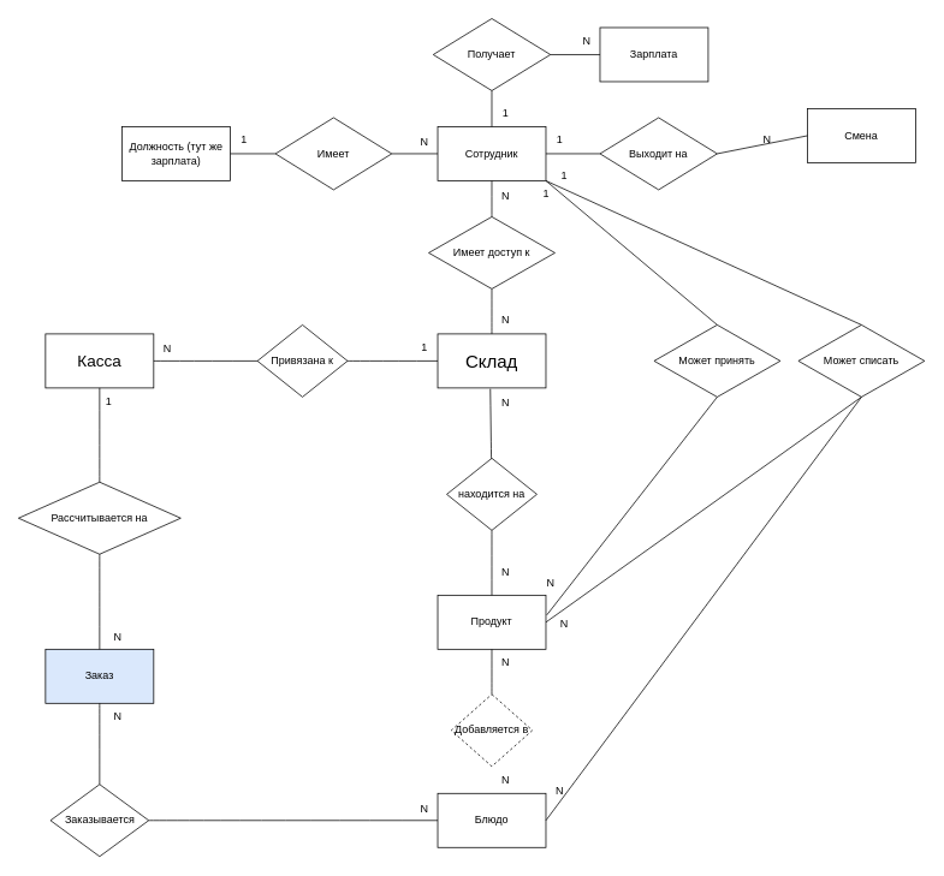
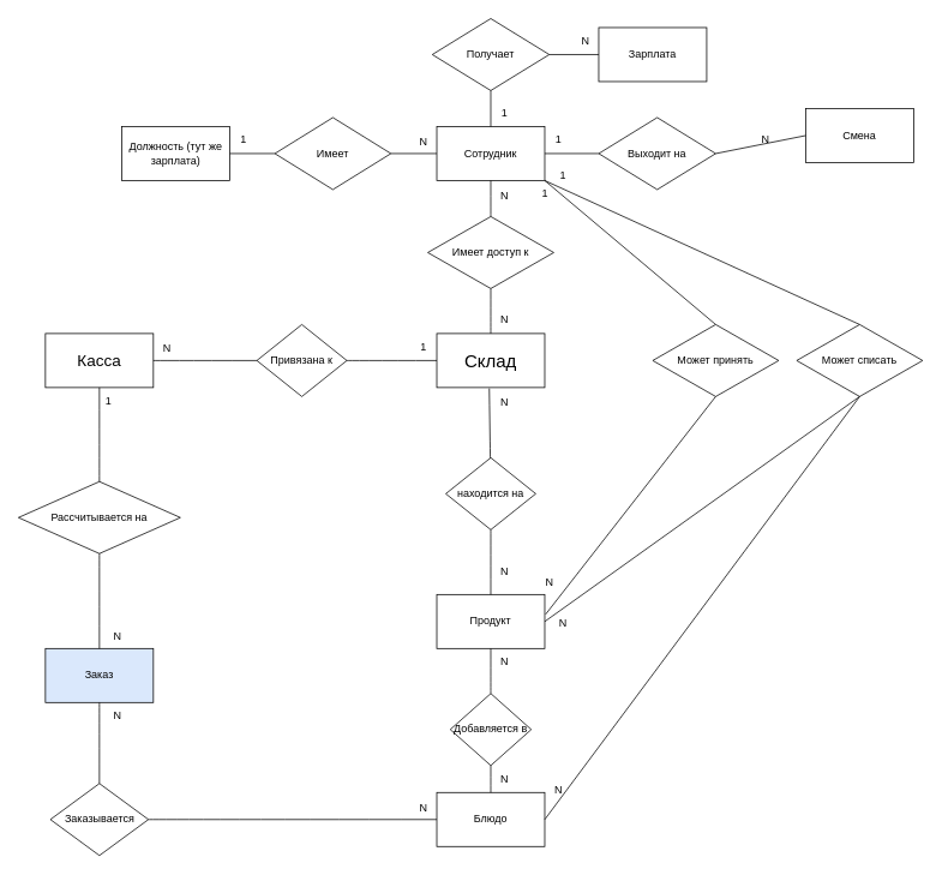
  <mxCell id="0" />
  <mxCell id="1" parent="0" />
  <mxCell id="2" value="&lt;font style=&quot;font-size: 20px;&quot;&gt;Склад&lt;/font&gt;" style="rounded=0;whiteSpace=wrap;html=1;" parent="1" vertex="1"><mxGeometry x="485" y="370" width="120" height="60" as="geometry" /></mxCell>
  <mxCell id="3" value="&lt;font style=&quot;font-size: 18px;&quot;&gt;Касса&lt;/font&gt;" style="rounded=0;whiteSpace=wrap;html=1;" parent="1" vertex="1"><mxGeometry x="50" y="370" width="120" height="60" as="geometry" /></mxCell>
  <mxCell id="4" value="Продукт" style="rounded=0;whiteSpace=wrap;html=1;" parent="1" vertex="1"><mxGeometry x="485" y="660" width="120" height="60" as="geometry" /></mxCell>
  <mxCell id="5" value="Блюдо" style="rounded=0;whiteSpace=wrap;html=1;" parent="1" vertex="1"><mxGeometry x="485" y="880" width="120" height="60" as="geometry" /></mxCell>
  <mxCell id="6" value="Заказ" style="rounded=0;whiteSpace=wrap;html=1;fillColor=#dae8fc;" parent="1" vertex="1"><mxGeometry x="50" y="720" width="120" height="60" as="geometry" /></mxCell>
  <mxCell id="7" value="Сотрудник" style="rounded=0;whiteSpace=wrap;html=1;" parent="1" vertex="1"><mxGeometry x="485" y="140" width="120" height="60" as="geometry" /></mxCell>
  <mxCell id="8" value="находится на" style="rhombus;whiteSpace=wrap;html=1;" parent="1" vertex="1"><mxGeometry x="495" y="508" width="100" height="80" as="geometry" /></mxCell>
- <mxCell id="9" value="Добавляется в" style="rhombus;whiteSpace=wrap;html=1;dashed=1;" parent="1" vertex="1"><mxGeometry x="500" y="770" width="90" height="80" as="geometry" /></mxCell>
+ <mxCell id="9" value="Добавляется в" style="rhombus;whiteSpace=wrap;html=1;" parent="1" vertex="1"><mxGeometry x="500" y="770" width="90" height="80" as="geometry" /></mxCell>
  <mxCell id="10" value="Заказывается" style="rhombus;whiteSpace=wrap;html=1;" parent="1" vertex="1"><mxGeometry x="55.5" y="870" width="109" height="80" as="geometry" /></mxCell>
  <mxCell id="11" value="Рассчитывается на" style="rhombus;whiteSpace=wrap;html=1;" parent="1" vertex="1"><mxGeometry x="20" y="534.5" width="180" height="80" as="geometry" /></mxCell>
  <mxCell id="12" value="Привязана к" style="rhombus;whiteSpace=wrap;html=1;" parent="1" vertex="1"><mxGeometry x="285" y="360" width="100" height="80" as="geometry" /></mxCell>
  <mxCell id="13" value="N" style="text;html=1;align=center;verticalAlign=middle;resizable=0;points=[];autosize=1;strokeColor=none;fillColor=none;" parent="1" vertex="1"><mxGeometry x="545" y="620" width="30" height="30" as="geometry" /></mxCell>
  <mxCell id="14" value="N" style="text;html=1;align=center;verticalAlign=middle;resizable=0;points=[];autosize=1;strokeColor=none;fillColor=none;" parent="1" vertex="1"><mxGeometry x="545" y="720" width="30" height="30" as="geometry" /></mxCell>
  <mxCell id="15" value="N" style="text;html=1;align=center;verticalAlign=middle;resizable=0;points=[];autosize=1;strokeColor=none;fillColor=none;" parent="1" vertex="1"><mxGeometry x="545" y="850" width="30" height="30" as="geometry" /></mxCell>
  <mxCell id="16" value="1" style="text;html=1;align=center;verticalAlign=middle;resizable=0;points=[];autosize=1;strokeColor=none;fillColor=none;" parent="1" vertex="1"><mxGeometry x="105" y="430" width="30" height="30" as="geometry" /></mxCell>
  <mxCell id="17" value="N" style="text;html=1;align=center;verticalAlign=middle;resizable=0;points=[];autosize=1;strokeColor=none;fillColor=none;" parent="1" vertex="1"><mxGeometry x="115" y="780" width="30" height="30" as="geometry" /></mxCell>
  <mxCell id="18" value="N" style="text;html=1;align=center;verticalAlign=middle;resizable=0;points=[];autosize=1;strokeColor=none;fillColor=none;" parent="1" vertex="1"><mxGeometry x="545" y="340" width="30" height="30" as="geometry" /></mxCell>
  <mxCell id="19" value="" style="endArrow=none;html=1;rounded=0;fontSize=12;startSize=8;endSize=8;curved=1;entryX=0.5;entryY=1;entryDx=0;entryDy=0;exitX=0.5;exitY=0;exitDx=0;exitDy=0;" parent="1" source="22" target="7" edge="1"><mxGeometry width="50" height="50" relative="1" as="geometry"><mxPoint x="345" y="40" as="sourcePoint" /><mxPoint x="395" as="targetPoint" y="-10" /></mxGeometry></mxCell>
  <mxCell id="20" value="" style="endArrow=none;html=1;rounded=0;fontSize=12;startSize=8;endSize=8;curved=1;entryX=0.5;entryY=0;entryDx=0;entryDy=0;" parent="1" source="8" target="4" edge="1"><mxGeometry width="50" height="50" relative="1" as="geometry"><mxPoint x="695" y="490" as="sourcePoint" /><mxPoint x="695" y="510.711" as="targetPoint" /></mxGeometry></mxCell>
  <mxCell id="21" value="" style="endArrow=none;html=1;rounded=0;fontSize=12;startSize=8;endSize=8;curved=1;entryX=0.5;entryY=1;entryDx=0;entryDy=0;exitX=0.5;exitY=0;exitDx=0;exitDy=0;" parent="1" source="2" target="22" edge="1"><mxGeometry width="50" height="50" relative="1" as="geometry"><mxPoint x="545" y="370" as="sourcePoint" /><mxPoint x="545" y="200" as="targetPoint" /></mxGeometry></mxCell>
  <mxCell id="22" value="Имеет доступ к" style="rhombus;whiteSpace=wrap;html=1;" parent="1" vertex="1"><mxGeometry x="475" y="240" width="140" height="80" as="geometry" /></mxCell>
  <mxCell id="23" value="&lt;font style=&quot;font-size: 12px;&quot;&gt;N&lt;/font&gt;" style="text;html=1;align=center;verticalAlign=middle;resizable=0;points=[];autosize=1;strokeColor=none;fillColor=none;fontSize=16;" parent="1" vertex="1"><mxGeometry x="545" y="200" width="30" height="30" as="geometry" /></mxCell>
  <mxCell id="24" value="&lt;font style=&quot;font-size: 12px;&quot;&gt;N&lt;/font&gt;" style="text;html=1;align=center;verticalAlign=middle;resizable=0;points=[];autosize=1;strokeColor=none;fillColor=none;fontSize=16;" parent="1" vertex="1"><mxGeometry x="545" y="430" width="30" height="30" as="geometry" /></mxCell>
  <mxCell id="25" value="" style="endArrow=none;html=1;rounded=0;fontSize=12;startSize=8;endSize=8;curved=1;entryX=0;entryY=0.5;entryDx=0;entryDy=0;exitX=1;exitY=0.5;exitDx=0;exitDy=0;" parent="1" source="3" target="12" edge="1"><mxGeometry width="50" height="50" relative="1" as="geometry"><mxPoint x="215" y="400" as="sourcePoint" /><mxPoint x="265" y="350" as="targetPoint" /></mxGeometry></mxCell>
  <mxCell id="26" value="" style="endArrow=none;html=1;rounded=0;fontSize=12;startSize=8;endSize=8;curved=1;entryX=0.5;entryY=1;entryDx=0;entryDy=0;exitX=0.5;exitY=0;exitDx=0;exitDy=0;" parent="1" source="11" target="3" edge="1"><mxGeometry width="50" height="50" relative="1" as="geometry"><mxPoint x="100" y="480" as="sourcePoint" /><mxPoint x="150" y="430" as="targetPoint" /></mxGeometry></mxCell>
  <mxCell id="27" value="" style="endArrow=none;html=1;rounded=0;fontSize=12;startSize=8;endSize=8;curved=1;entryX=0.5;entryY=0;entryDx=0;entryDy=0;" parent="1" source="11" target="6" edge="1"><mxGeometry width="50" height="50" relative="1" as="geometry"><mxPoint x="110" y="590" as="sourcePoint" /><mxPoint x="110" y="610.711" as="targetPoint" /></mxGeometry></mxCell>
  <mxCell id="28" value="" style="endArrow=none;html=1;rounded=0;fontSize=12;startSize=8;endSize=8;curved=1;entryX=0.5;entryY=0;entryDx=0;entryDy=0;" parent="1" source="6" target="10" edge="1"><mxGeometry width="50" height="50" relative="1" as="geometry"><mxPoint x="110" y="680" as="sourcePoint" /><mxPoint x="110" y="700.711" as="targetPoint" /></mxGeometry></mxCell>
  <mxCell id="29" value="" style="endArrow=none;html=1;rounded=0;fontSize=12;startSize=8;endSize=8;curved=1;entryX=0;entryY=0.5;entryDx=0;entryDy=0;" parent="1" source="10" target="5" edge="1"><mxGeometry width="50" height="50" relative="1" as="geometry"><mxPoint x="164.5" y="740" as="sourcePoint" /><mxPoint x="194" y="690" as="targetPoint" /></mxGeometry></mxCell>
+ <mxCell id="30" value="" style="endArrow=none;html=1;rounded=0;fontSize=12;startSize=8;endSize=8;curved=1;entryX=0.5;entryY=1;entryDx=0;entryDy=0;" parent="1" source="5" target="9" edge="1"><mxGeometry width="50" height="50" relative="1" as="geometry"><mxPoint x="365" y="740" as="sourcePoint" /><mxPoint x="355" y="690" as="targetPoint" /></mxGeometry></mxCell>
  <mxCell id="31" value="" style="endArrow=none;html=1;rounded=0;fontSize=12;startSize=8;endSize=8;curved=1;entryX=0.5;entryY=1;entryDx=0;entryDy=0;" parent="1" source="9" target="4" edge="1"><mxGeometry width="50" height="50" relative="1" as="geometry"><mxPoint x="435" y="740" as="sourcePoint" /><mxPoint x="475" y="690" as="targetPoint" /></mxGeometry></mxCell>
  <mxCell id="32" value="" style="endArrow=none;html=1;rounded=0;fontSize=12;startSize=8;endSize=8;curved=1;entryX=0;entryY=0.5;entryDx=0;entryDy=0;" parent="1" source="12" target="2" edge="1"><mxGeometry width="50" height="50" relative="1" as="geometry"><mxPoint x="425" y="450" as="sourcePoint" /><mxPoint x="465" y="400" as="targetPoint" /></mxGeometry></mxCell>
  <mxCell id="33" value="" style="endArrow=none;html=1;rounded=0;fontSize=12;startSize=8;endSize=8;curved=1;entryX=-0.055;entryY=0.033;entryDx=0;entryDy=0;entryPerimeter=0;" parent="1" source="8" target="24" edge="1"><mxGeometry width="50" height="50" relative="1" as="geometry"><mxPoint x="545" y="487.289" as="sourcePoint" /><mxPoint x="545" y="437.289" as="targetPoint" /></mxGeometry></mxCell>
  <mxCell id="34" value="&lt;font style=&quot;font-size: 12px;&quot;&gt;N&lt;/font&gt;" style="text;html=1;align=center;verticalAlign=middle;resizable=0;points=[];autosize=1;strokeColor=none;fillColor=none;fontSize=16;" parent="1" vertex="1"><mxGeometry x="115" y="690" width="30" height="30" as="geometry" /></mxCell>
  <mxCell id="35" value="&lt;font style=&quot;font-size: 12px;&quot;&gt;N&lt;/font&gt;" style="text;html=1;align=center;verticalAlign=middle;resizable=0;points=[];autosize=1;strokeColor=none;fillColor=none;fontSize=16;" parent="1" vertex="1"><mxGeometry x="455" y="880" width="30" height="30" as="geometry" /></mxCell>
  <mxCell id="36" value="&lt;font style=&quot;font-size: 12px;&quot;&gt;N&lt;/font&gt;" style="text;html=1;align=center;verticalAlign=middle;resizable=0;points=[];autosize=1;strokeColor=none;fillColor=none;fontSize=16;" parent="1" vertex="1"><mxGeometry x="170" y="370" width="30" height="30" as="geometry" /></mxCell>
  <mxCell id="37" value="Зарплата" style="rounded=0;whiteSpace=wrap;html=1;" parent="1" vertex="1"><mxGeometry x="665" y="30" width="120" height="60" as="geometry" /></mxCell>
  <mxCell id="38" value="" style="endArrow=none;html=1;rounded=0;entryX=1;entryY=0.5;entryDx=0;entryDy=0;exitX=0;exitY=0.5;exitDx=0;exitDy=0;" parent="1" source="44" target="7" edge="1"><mxGeometry width="50" height="50" relative="1" as="geometry"><mxPoint x="685" y="250" as="sourcePoint" /><mxPoint x="695" y="370" as="targetPoint" /></mxGeometry></mxCell>
  <mxCell id="39" value="Получает" style="rhombus;whiteSpace=wrap;html=1;" parent="1" vertex="1"><mxGeometry x="480" y="20" width="130" height="80" as="geometry" /></mxCell>
  <mxCell id="40" value="" style="endArrow=none;html=1;rounded=0;entryX=1;entryY=0.5;entryDx=0;entryDy=0;exitX=0;exitY=0.5;exitDx=0;exitDy=0;" parent="1" source="37" target="39" edge="1"><mxGeometry width="50" height="50" relative="1" as="geometry"><mxPoint x="795" y="420" as="sourcePoint" /><mxPoint x="845" y="370" as="targetPoint" /></mxGeometry></mxCell>
  <mxCell id="41" value="1" style="text;html=1;align=center;verticalAlign=middle;resizable=0;points=[];autosize=1;strokeColor=none;fillColor=none;" parent="1" vertex="1"><mxGeometry x="455" y="370" width="30" height="30" as="geometry" /></mxCell>
  <mxCell id="42" value="1" style="text;html=1;align=center;verticalAlign=middle;resizable=0;points=[];autosize=1;strokeColor=none;fillColor=none;" parent="1" vertex="1"><mxGeometry x="605" y="140" width="30" height="30" as="geometry" /></mxCell>
  <mxCell id="43" value="N" style="text;html=1;align=center;verticalAlign=middle;resizable=0;points=[];autosize=1;strokeColor=none;fillColor=none;" parent="1" vertex="1"><mxGeometry x="635" y="30" width="30" height="30" as="geometry" /></mxCell>
  <mxCell id="44" value="Выходит на" style="rhombus;whiteSpace=wrap;html=1;" parent="1" vertex="1"><mxGeometry x="665" y="130" width="130" height="80" as="geometry" /></mxCell>
  <mxCell id="45" value="Смена" style="rounded=0;whiteSpace=wrap;html=1;" parent="1" vertex="1"><mxGeometry x="895" y="120" width="120" height="60" as="geometry" /></mxCell>
  <mxCell id="46" value="" style="endArrow=none;html=1;rounded=0;entryX=1;entryY=0.5;entryDx=0;entryDy=0;exitX=0;exitY=0.5;exitDx=0;exitDy=0;" parent="1" source="45" target="44" edge="1"><mxGeometry width="50" height="50" relative="1" as="geometry"><mxPoint x="645" y="420" as="sourcePoint" /><mxPoint x="695" y="370" as="targetPoint" /></mxGeometry></mxCell>
  <mxCell id="47" value="" style="endArrow=none;html=1;rounded=0;entryX=0.5;entryY=0;entryDx=0;entryDy=0;exitX=0.5;exitY=1;exitDx=0;exitDy=0;" parent="1" source="39" target="7" edge="1"><mxGeometry width="50" height="50" relative="1" as="geometry"><mxPoint x="645" y="420" as="sourcePoint" /><mxPoint x="865" y="410" as="targetPoint" /></mxGeometry></mxCell>
  <mxCell id="48" value="N" style="text;html=1;align=center;verticalAlign=middle;resizable=0;points=[];autosize=1;strokeColor=none;fillColor=none;" parent="1" vertex="1"><mxGeometry x="835" y="140" width="30" height="30" as="geometry" /></mxCell>
  <mxCell id="49" value="1" style="text;html=1;align=center;verticalAlign=middle;resizable=0;points=[];autosize=1;strokeColor=none;fillColor=none;" parent="1" vertex="1"><mxGeometry x="545" y="110" width="30" height="30" as="geometry" /></mxCell>
  <mxCell id="50" value="Должность (тут же зарплата)" style="rounded=0;whiteSpace=wrap;html=1;" parent="1" vertex="1"><mxGeometry x="135" y="140" width="120" height="60" as="geometry" /></mxCell>
  <mxCell id="51" value="Имеет" style="rhombus;whiteSpace=wrap;html=1;" parent="1" vertex="1"><mxGeometry x="305" y="130" width="129" height="80" as="geometry" /></mxCell>
  <mxCell id="52" value="" style="endArrow=none;html=1;rounded=0;entryX=1;entryY=0.5;entryDx=0;entryDy=0;exitX=0;exitY=0.5;exitDx=0;exitDy=0;" parent="1" source="7" target="51" edge="1"><mxGeometry width="50" height="50" relative="1" as="geometry"><mxPoint x="855" y="310" as="sourcePoint" /><mxPoint x="815" y="310" as="targetPoint" /></mxGeometry></mxCell>
  <mxCell id="53" value="" style="endArrow=none;html=1;rounded=0;entryX=1;entryY=0.5;entryDx=0;entryDy=0;exitX=0;exitY=0.5;exitDx=0;exitDy=0;" parent="1" source="51" target="50" edge="1"><mxGeometry width="50" height="50" relative="1" as="geometry"><mxPoint x="865" y="320" as="sourcePoint" /><mxPoint x="825" y="320" as="targetPoint" /></mxGeometry></mxCell>
  <mxCell id="54" value="Может списать" style="rhombus;whiteSpace=wrap;html=1;" parent="1" vertex="1"><mxGeometry x="885" y="360" width="140" height="80" as="geometry" /></mxCell>
  <mxCell id="55" value="" style="endArrow=none;html=1;rounded=0;entryX=1;entryY=1;entryDx=0;entryDy=0;exitX=0.5;exitY=0;exitDx=0;exitDy=0;" parent="1" source="54" target="7" edge="1"><mxGeometry width="50" height="50" relative="1" as="geometry"><mxPoint x="645" y="420" as="sourcePoint" /><mxPoint x="695" y="370" as="targetPoint" /></mxGeometry></mxCell>
  <mxCell id="56" value="" style="endArrow=none;html=1;rounded=0;entryX=0.5;entryY=1;entryDx=0;entryDy=0;exitX=1;exitY=0.5;exitDx=0;exitDy=0;" parent="1" source="4" target="54" edge="1"><mxGeometry width="50" height="50" relative="1" as="geometry"><mxPoint x="645" y="420" as="sourcePoint" /><mxPoint x="695" y="370" as="targetPoint" /></mxGeometry></mxCell>
  <mxCell id="57" value="" style="endArrow=none;html=1;rounded=0;exitX=1;exitY=0.5;exitDx=0;exitDy=0;entryX=0.5;entryY=1;entryDx=0;entryDy=0;" edge="1" parent="1" source="5" target="54"><mxGeometry width="50" height="50" relative="1" as="geometry"><mxPoint x="615" y="700" as="sourcePoint" /><mxPoint x="905" y="440" as="targetPoint" /></mxGeometry></mxCell>
  <mxCell id="58" value="Может принять" style="rhombus;whiteSpace=wrap;html=1;" vertex="1" parent="1"><mxGeometry x="725" y="360" width="140" height="80" as="geometry" /></mxCell>
  <mxCell id="59" value="" style="endArrow=none;html=1;rounded=0;entryX=1;entryY=1;entryDx=0;entryDy=0;exitX=0.5;exitY=0;exitDx=0;exitDy=0;" edge="1" parent="1" source="58" target="7"><mxGeometry width="50" height="50" relative="1" as="geometry"><mxPoint x="965" y="370" as="sourcePoint" /><mxPoint x="615" y="210" as="targetPoint" /></mxGeometry></mxCell>
  <mxCell id="60" value="" style="endArrow=none;html=1;rounded=0;entryX=1.008;entryY=0.367;entryDx=0;entryDy=0;exitX=0.5;exitY=1;exitDx=0;exitDy=0;entryPerimeter=0;" edge="1" parent="1" source="58" target="4"><mxGeometry width="50" height="50" relative="1" as="geometry"><mxPoint x="805" y="370" as="sourcePoint" /><mxPoint x="615" y="210" as="targetPoint" /></mxGeometry></mxCell>
  <mxCell id="61" value="1" style="text;html=1;align=center;verticalAlign=middle;resizable=0;points=[];autosize=1;strokeColor=none;fillColor=none;" vertex="1" parent="1"><mxGeometry x="590" y="200" width="30" height="30" as="geometry" /></mxCell>
  <mxCell id="62" value="1" style="text;html=1;align=center;verticalAlign=middle;resizable=0;points=[];autosize=1;strokeColor=none;fillColor=none;" vertex="1" parent="1"><mxGeometry x="610" y="180" width="30" height="30" as="geometry" /></mxCell>
  <mxCell id="63" value="&lt;font style=&quot;font-size: 12px;&quot;&gt;N&lt;/font&gt;" style="text;html=1;align=center;verticalAlign=middle;resizable=0;points=[];autosize=1;strokeColor=none;fillColor=none;fontSize=16;" vertex="1" parent="1"><mxGeometry x="595" y="630" width="30" height="30" as="geometry" /></mxCell>
  <mxCell id="64" value="&lt;font style=&quot;font-size: 12px;&quot;&gt;N&lt;/font&gt;" style="text;html=1;align=center;verticalAlign=middle;resizable=0;points=[];autosize=1;strokeColor=none;fillColor=none;fontSize=16;" vertex="1" parent="1"><mxGeometry x="610" y="675" width="30" height="30" as="geometry" /></mxCell>
  <mxCell id="65" value="&lt;font style=&quot;font-size: 12px;&quot;&gt;N&lt;/font&gt;" style="text;html=1;align=center;verticalAlign=middle;resizable=0;points=[];autosize=1;strokeColor=none;fillColor=none;fontSize=16;" vertex="1" parent="1"><mxGeometry x="605" y="860" width="30" height="30" as="geometry" /></mxCell>
  <mxCell id="66" value="&lt;font style=&quot;font-size: 12px;&quot;&gt;N&lt;/font&gt;" style="text;html=1;align=center;verticalAlign=middle;resizable=0;points=[];autosize=1;strokeColor=none;fillColor=none;fontSize=16;" vertex="1" parent="1"><mxGeometry x="455" y="140" width="30" height="30" as="geometry" /></mxCell>
  <mxCell id="67" value="1" style="text;html=1;align=center;verticalAlign=middle;resizable=0;points=[];autosize=1;strokeColor=none;fillColor=none;" vertex="1" parent="1"><mxGeometry x="255" y="140" width="30" height="30" as="geometry" /></mxCell>
